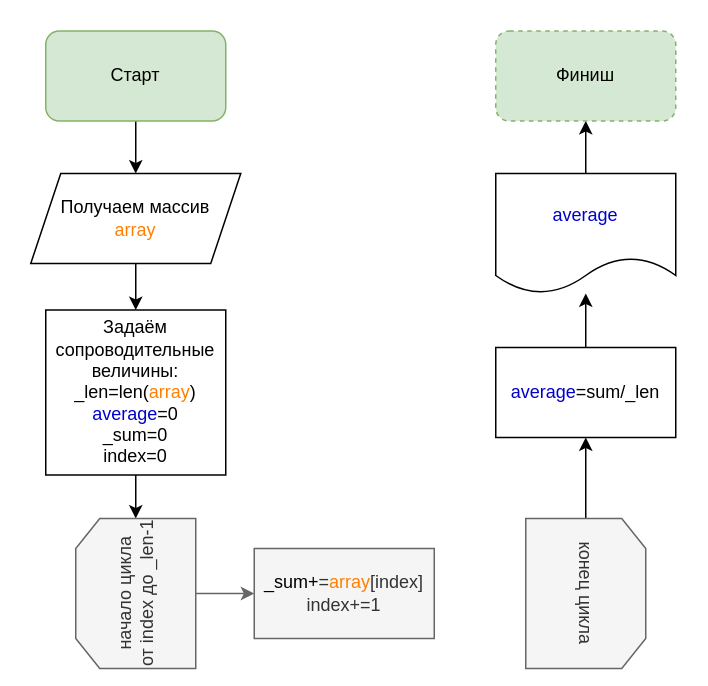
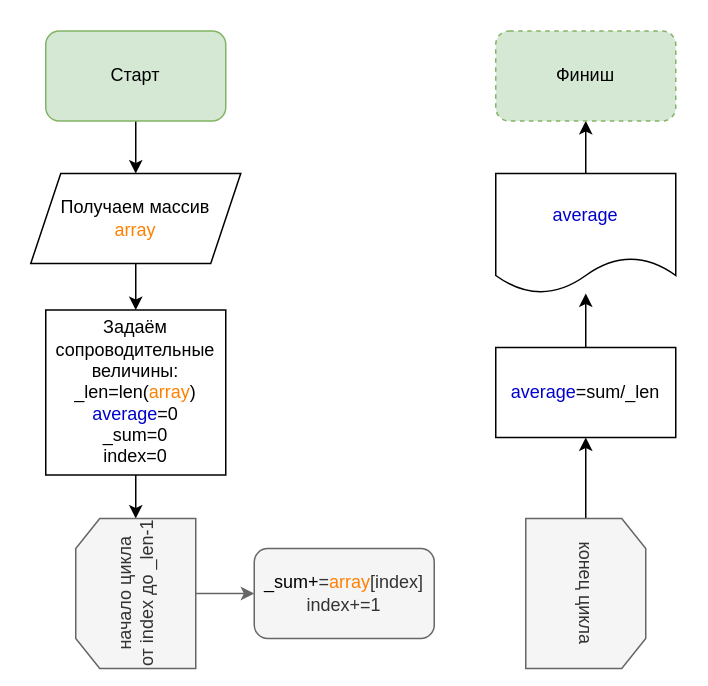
  <mxCell id="0" />
  <mxCell id="1" parent="0" />
  <mxCell id="2" value="" style="edgeStyle=orthogonalEdgeStyle;rounded=0;orthogonalLoop=1;jettySize=auto;html=1;" edge="1" parent="1" source="3" target="5"><mxGeometry relative="1" as="geometry" /></mxCell>
  <mxCell id="3" value="Старт" style="rounded=1;whiteSpace=wrap;html=1;points=[[0.5,1,0,0,0]];fillColor=#d5e8d4;strokeColor=#82b366;" vertex="1" parent="1"><mxGeometry x="30" y="20" width="120" height="60" as="geometry" /></mxCell>
  <mxCell id="4" value="" style="edgeStyle=orthogonalEdgeStyle;rounded=0;orthogonalLoop=1;jettySize=auto;html=1;" edge="1" parent="1" source="5" target="7"><mxGeometry relative="1" as="geometry" /></mxCell>
  <mxCell id="5" value="Получаем массив&lt;br&gt;&lt;font color=&quot;#ff8000&quot;&gt;array&lt;/font&gt;" style="shape=parallelogram;perimeter=parallelogramPerimeter;whiteSpace=wrap;html=1;fixedSize=1;" vertex="1" parent="1"><mxGeometry x="20" y="115" width="140" height="60" as="geometry" /></mxCell>
  <mxCell id="6" value="" style="edgeStyle=orthogonalEdgeStyle;rounded=0;orthogonalLoop=1;jettySize=auto;html=1;" edge="1" parent="1" source="7" target="11"><mxGeometry relative="1" as="geometry" /></mxCell>
  <mxCell id="7" value="Задаём сопроводительные величины:&lt;br&gt;_len=len(&lt;font color=&quot;#ff8000&quot;&gt;array&lt;/font&gt;)&lt;br&gt;&lt;font color=&quot;#0000cc&quot;&gt;average&lt;/font&gt;=0&lt;br&gt;_sum=0&lt;br&gt;index=0" style="whiteSpace=wrap;html=1;" vertex="1" parent="1"><mxGeometry x="30" y="206" width="120" height="110" as="geometry" /></mxCell>
  <mxCell id="8" value="" style="edgeStyle=orthogonalEdgeStyle;rounded=0;orthogonalLoop=1;jettySize=auto;html=1;fontColor=#0000CC;" edge="1" parent="1" source="9" target="17"><mxGeometry relative="1" as="geometry" /></mxCell>
  <mxCell id="9" value="конец цикла" style="shape=loopLimit;whiteSpace=wrap;html=1;rotation=90;fillColor=#f5f5f5;fontColor=#333333;strokeColor=#666666;" vertex="1" parent="1"><mxGeometry x="340" y="355" width="100" height="80" as="geometry" /></mxCell>
  <mxCell id="10" value="" style="edgeStyle=orthogonalEdgeStyle;rounded=0;orthogonalLoop=1;jettySize=auto;html=1;fillColor=#f5f5f5;strokeColor=#666666;" edge="1" parent="1" source="11" target="12"><mxGeometry relative="1" as="geometry" /></mxCell>
  <mxCell id="11" value="начало цикла&lt;br&gt;от index до _len-1" style="shape=loopLimit;whiteSpace=wrap;html=1;rotation=-90;fillColor=#f5f5f5;fontColor=#333333;strokeColor=#666666;size=20;" vertex="1" parent="1"><mxGeometry x="40" y="355" width="100" height="80" as="geometry" /></mxCell>
- <mxCell id="12" value="&lt;font color=&quot;#000000&quot;&gt;_sum+&lt;/font&gt;=&lt;font color=&quot;#ff8000&quot;&gt;array&lt;/font&gt;[index]&lt;br&gt;index+=1" style="rounded=0;whiteSpace=wrap;html=1;fillColor=#f5f5f5;fontColor=#333333;strokeColor=#666666;" vertex="1" parent="1"><mxGeometry x="169" y="365" width="120" height="60" as="geometry" /></mxCell>
+ <mxCell id="12" value="&lt;font color=&quot;#000000&quot;&gt;_sum+&lt;/font&gt;=&lt;font color=&quot;#ff8000&quot;&gt;array&lt;/font&gt;[index]&lt;br&gt;index+=1" style="whiteSpace=wrap;html=1;fillColor=#f5f5f5;fontColor=#333333;strokeColor=#666666;rounded=1;" vertex="1" parent="1"><mxGeometry x="169" y="365" width="120" height="60" as="geometry" /></mxCell>
  <mxCell id="13" value="" style="edgeStyle=orthogonalEdgeStyle;rounded=0;orthogonalLoop=1;jettySize=auto;html=1;fontColor=#0000CC;" edge="1" parent="1" source="14" target="15"><mxGeometry relative="1" as="geometry" /></mxCell>
  <mxCell id="14" value="&lt;font color=&quot;#0000cc&quot;&gt;average&lt;/font&gt;" style="shape=document;whiteSpace=wrap;html=1;boundedLbl=1;" vertex="1" parent="1"><mxGeometry x="330" y="115" width="120" height="80" as="geometry" /></mxCell>
  <mxCell id="15" value="Финиш" style="rounded=1;whiteSpace=wrap;html=1;fillColor=#d5e8d4;strokeColor=#82b366;dashed=1;" vertex="1" parent="1"><mxGeometry x="330" y="20" width="120" height="60" as="geometry" /></mxCell>
  <mxCell id="16" value="" style="edgeStyle=orthogonalEdgeStyle;rounded=0;orthogonalLoop=1;jettySize=auto;html=1;fontColor=#0000CC;" edge="1" parent="1" source="17" target="14"><mxGeometry relative="1" as="geometry" /></mxCell>
  <mxCell id="17" value="average&lt;font color=&quot;#000000&quot;&gt;=sum/_len&lt;/font&gt;" style="rounded=0;whiteSpace=wrap;html=1;fontColor=#0000CC;" vertex="1" parent="1"><mxGeometry x="330" y="231" width="120" height="60" as="geometry" /></mxCell>
